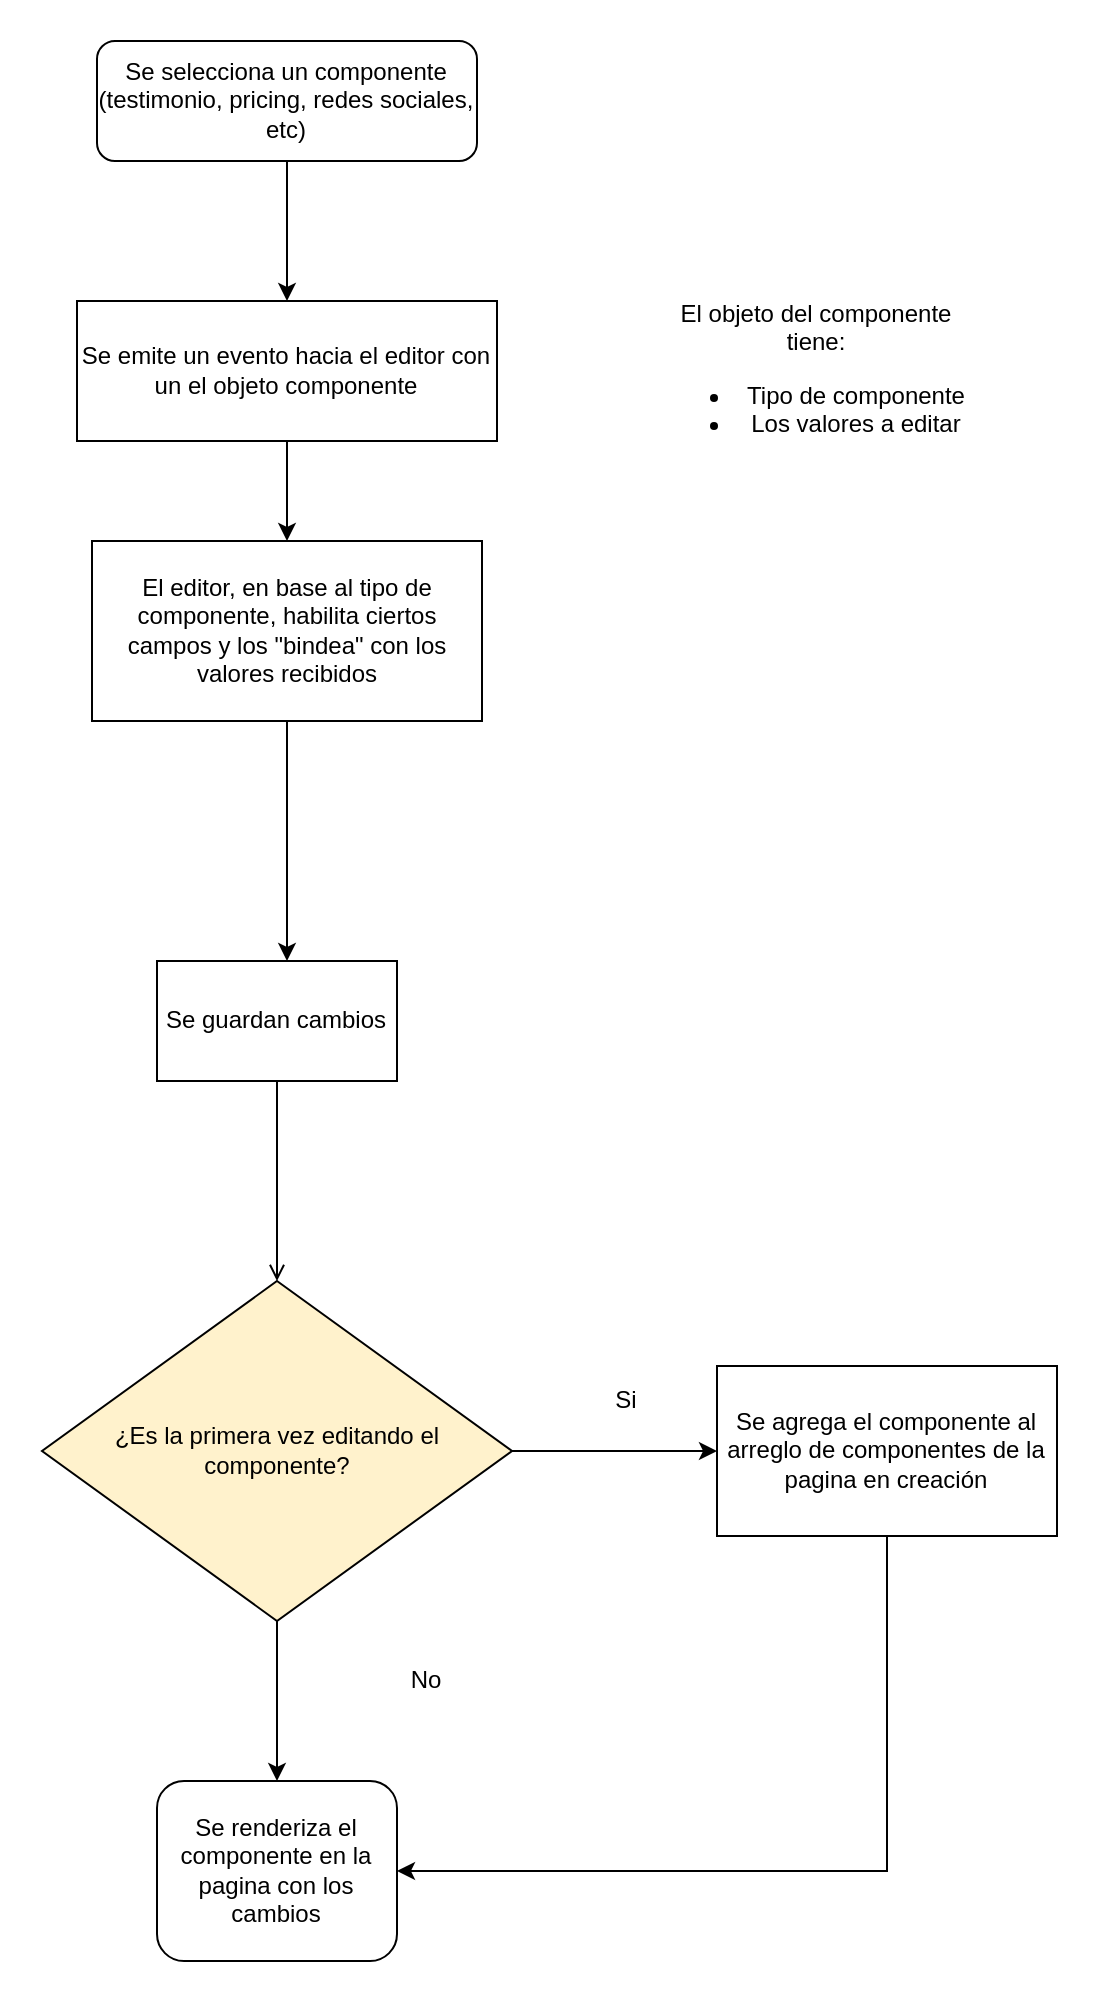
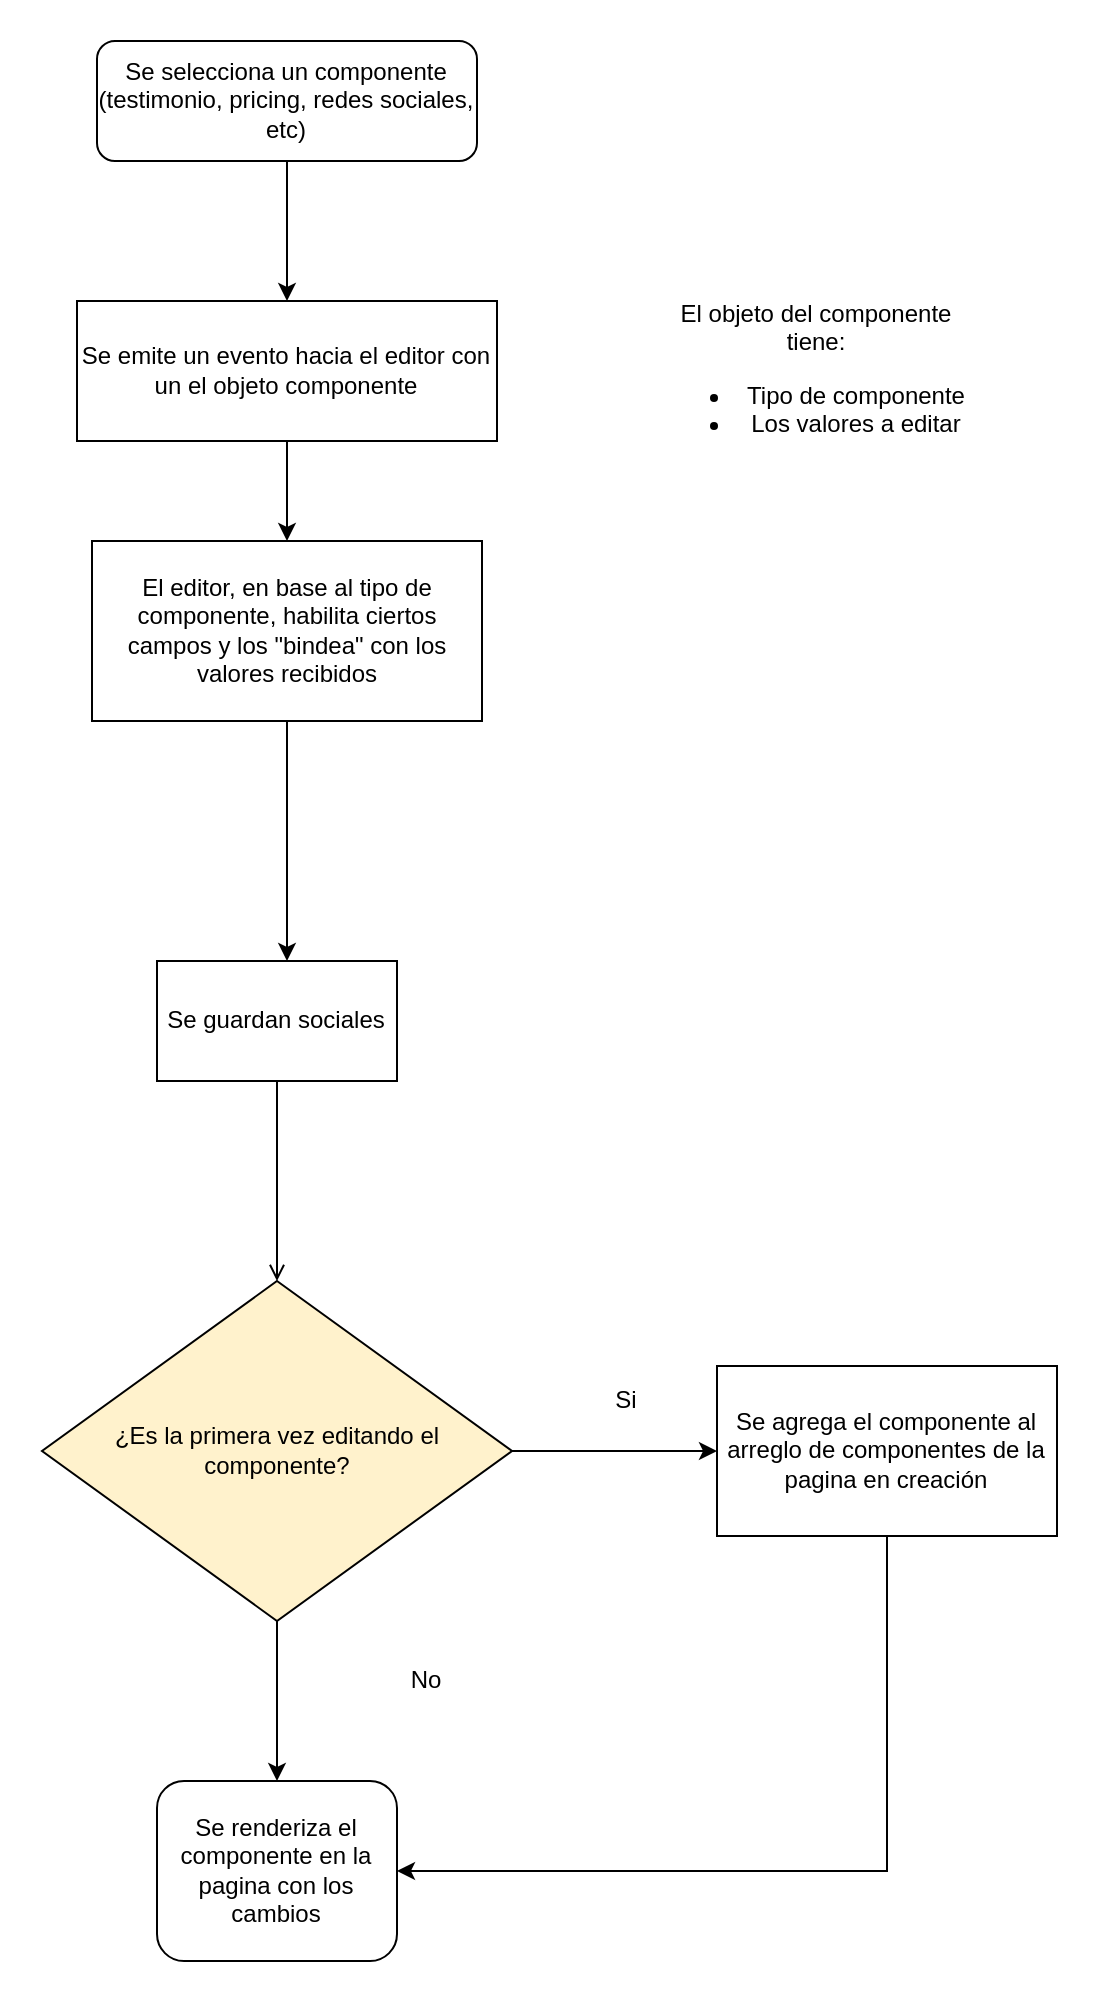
  <mxCell id="0" />
  <mxCell id="1" parent="0" />
  <mxCell id="2" value="" style="edgeStyle=orthogonalEdgeStyle;rounded=0;orthogonalLoop=1;jettySize=auto;html=1;labelBackgroundColor=#080808;" edge="1" parent="1" source="3" target="5"><mxGeometry relative="1" as="geometry" /></mxCell>
  <mxCell id="3" value="Se selecciona un componente (testimonio, pricing, redes sociales, etc)" style="rounded=1;whiteSpace=wrap;html=1;fontSize=12;glass=0;strokeWidth=1;shadow=0;" parent="1" vertex="1"><mxGeometry x="48" y="20" width="190" height="60" as="geometry" /></mxCell>
  <mxCell id="4" value="" style="edgeStyle=orthogonalEdgeStyle;rounded=0;orthogonalLoop=1;jettySize=auto;html=1;labelBackgroundColor=#080808;" edge="1" parent="1" source="5" target="9"><mxGeometry relative="1" as="geometry" /></mxCell>
  <mxCell id="5" value="Se emite un evento hacia el editor con un el objeto componente&lt;br&gt;" style="rounded=0;verticalAlign=middle;html=1;whiteSpace=wrap;spacingLeft=1;spacingRight=1;" vertex="1" parent="1"><mxGeometry x="38" y="150" width="210" height="70" as="geometry" /></mxCell>
  <mxCell id="6" value="Si" style="text;html=1;strokeColor=none;fillColor=none;align=center;verticalAlign=middle;whiteSpace=wrap;rounded=0;" vertex="1" parent="1"><mxGeometry x="293" y="690" width="40" height="20" as="geometry" /></mxCell>
  <mxCell id="7" value="El objeto del componente tiene:&lt;br&gt;&lt;ul&gt;&lt;li&gt;Tipo de componente&lt;/li&gt;&lt;li&gt;Los valores a editar&lt;br&gt;&lt;/li&gt;&lt;/ul&gt;" style="text;html=1;strokeColor=none;fillColor=none;align=center;verticalAlign=middle;whiteSpace=wrap;rounded=0;" vertex="1" parent="1"><mxGeometry x="328" y="160" width="160" height="60" as="geometry" /></mxCell>
  <mxCell id="8" value="" style="edgeStyle=orthogonalEdgeStyle;rounded=0;orthogonalLoop=1;jettySize=auto;html=1;labelBackgroundColor=#080808;" edge="1" parent="1" source="9"><mxGeometry relative="1" as="geometry"><mxPoint x="143" y="480" as="targetPoint" /></mxGeometry></mxCell>
  <mxCell id="9" value="El editor, en base al tipo de componente, habilita ciertos campos y los &quot;bindea&quot; con los valores recibidos" style="rounded=0;whiteSpace=wrap;html=1;" vertex="1" parent="1"><mxGeometry x="45.5" y="270" width="195" height="90" as="geometry" /></mxCell>
  <mxCell id="10" value="" style="edgeStyle=orthogonalEdgeStyle;rounded=0;orthogonalLoop=1;jettySize=auto;html=1;labelBackgroundColor=#080808;entryX=0;entryY=0.5;entryDx=0;entryDy=0;" edge="1" parent="1" source="12" target="16"><mxGeometry relative="1" as="geometry"><mxPoint x="338" y="725" as="targetPoint" /></mxGeometry></mxCell>
  <mxCell id="11" value="" style="edgeStyle=orthogonalEdgeStyle;rounded=0;orthogonalLoop=1;jettySize=auto;html=1;labelBackgroundColor=#080808;entryX=0.5;entryY=0;entryDx=0;entryDy=0;" edge="1" parent="1" source="12" target="17"><mxGeometry relative="1" as="geometry"><mxPoint x="138" y="880" as="targetPoint" /></mxGeometry></mxCell>
  <mxCell id="12" value="¿Es la primera vez editando el componente?" style="rhombus;whiteSpace=wrap;html=1;fillColor=#fff2cc;" vertex="1" parent="1"><mxGeometry x="20.5" y="640" width="235" height="170" as="geometry" /></mxCell>
  <mxCell id="13" value="" style="edgeStyle=orthogonalEdgeStyle;rounded=0;orthogonalLoop=1;jettySize=auto;html=1;labelBackgroundColor=#080808;entryX=0.5;entryY=0;entryDx=0;entryDy=0;endArrow=open;" edge="1" parent="1" source="14" target="12"><mxGeometry relative="1" as="geometry"><mxPoint x="138" y="620" as="targetPoint" /></mxGeometry></mxCell>
- <mxCell id="14" value="Se guardan cambios" style="rounded=0;whiteSpace=wrap;html=1;spacing=4;spacingLeft=0;" vertex="1" parent="1"><mxGeometry x="78" y="480" width="120" height="60" as="geometry" /></mxCell>
+ <mxCell id="14" value="Se guardan sociales" style="rounded=0;whiteSpace=wrap;html=1;spacing=4;spacingLeft=0;" vertex="1" parent="1"><mxGeometry x="78" y="480" width="120" height="60" as="geometry" /></mxCell>
  <mxCell id="15" value="" style="edgeStyle=orthogonalEdgeStyle;rounded=0;orthogonalLoop=1;jettySize=auto;html=1;labelBackgroundColor=#080808;entryX=1;entryY=0.5;entryDx=0;entryDy=0;" edge="1" parent="1" source="16" target="17"><mxGeometry relative="1" as="geometry"><mxPoint x="220.5" y="925" as="targetPoint" /><Array as="points"><mxPoint x="443" y="935" /></Array></mxGeometry></mxCell>
  <mxCell id="16" value="Se agrega el componente al arreglo de componentes de la pagina en creación" style="rounded=0;whiteSpace=wrap;html=1;spacing=4;" vertex="1" parent="1"><mxGeometry x="358" y="682.5" width="170" height="85" as="geometry" /></mxCell>
  <mxCell id="17" value="Se renderiza el componente en la pagina con los cambios" style="rounded=1;whiteSpace=wrap;html=1;" vertex="1" parent="1"><mxGeometry x="78" y="890" width="120" height="90" as="geometry" /></mxCell>
  <mxCell id="18" value="No" style="text;html=1;strokeColor=none;fillColor=none;align=center;verticalAlign=middle;whiteSpace=wrap;rounded=0;" vertex="1" parent="1"><mxGeometry x="193" y="830" width="40" height="20" as="geometry" /></mxCell>
